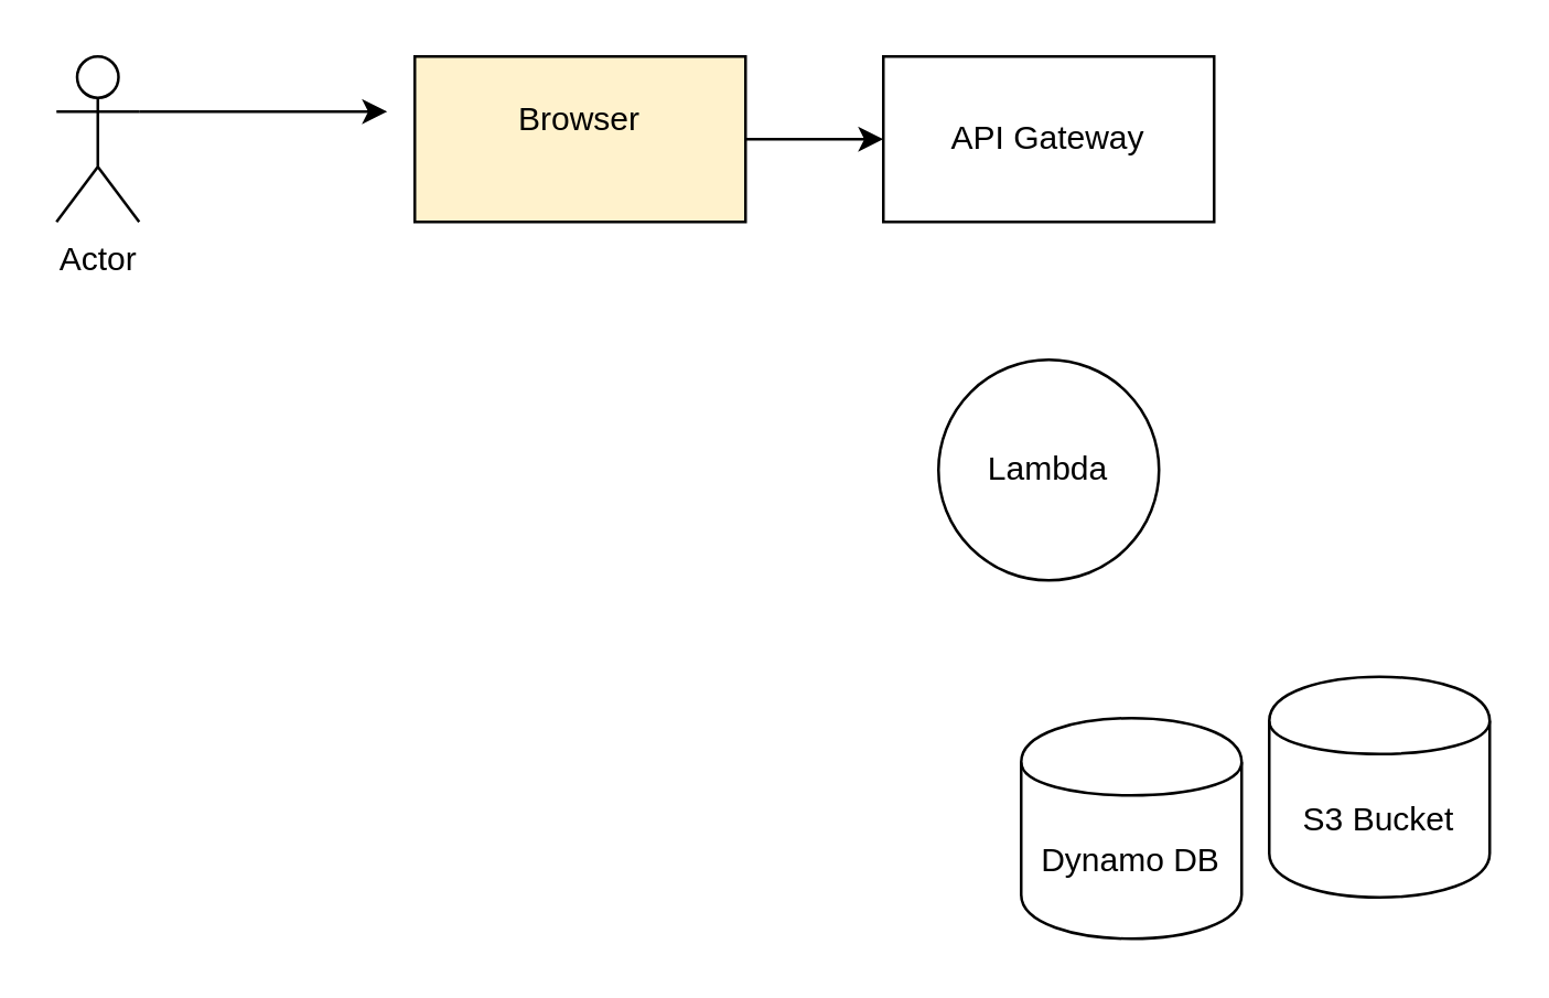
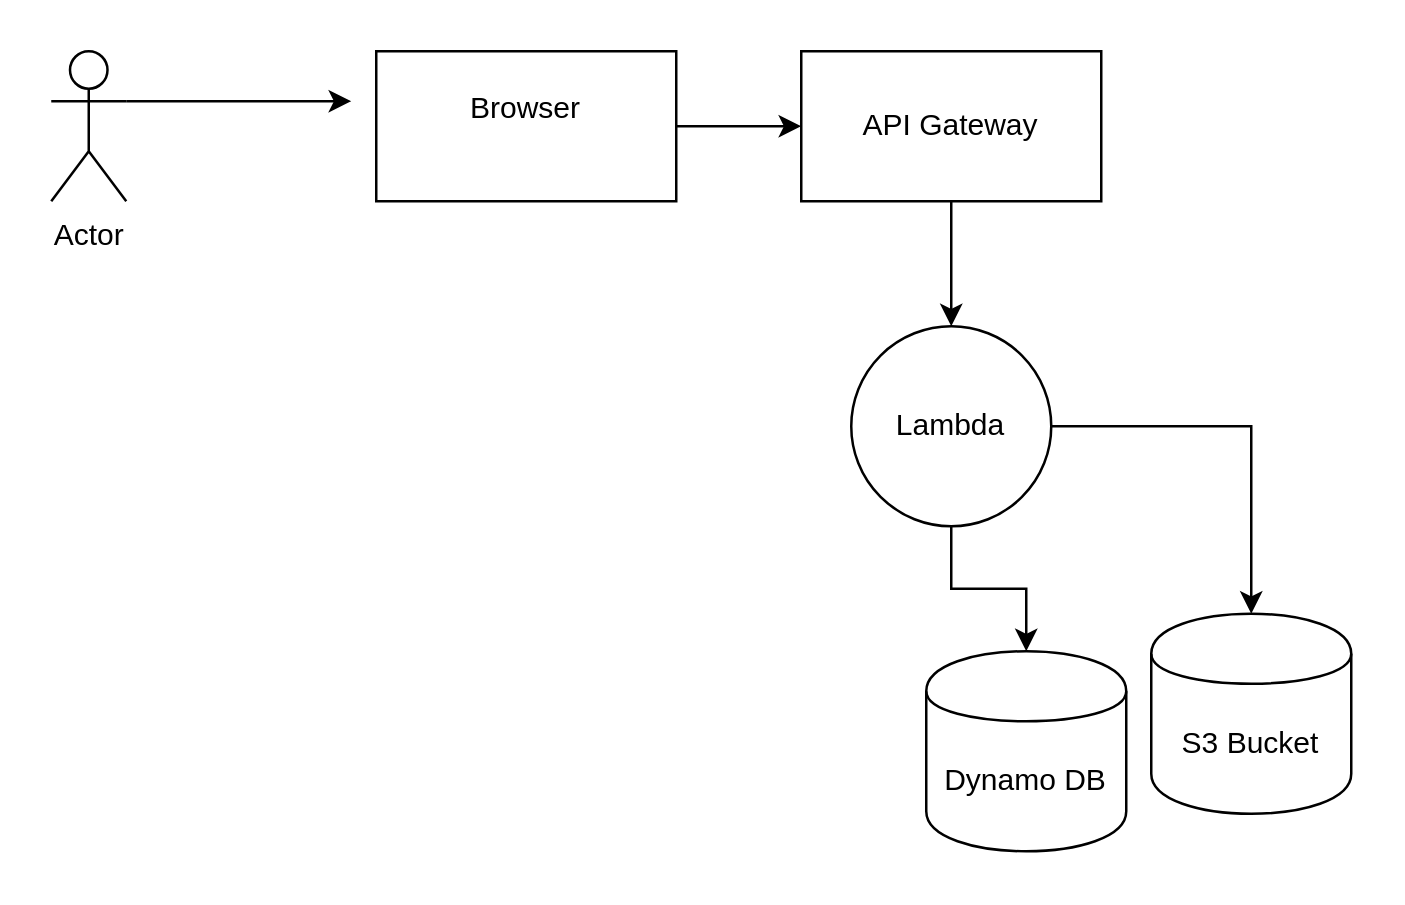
  <mxCell id="0" />
  <mxCell id="1" parent="0" />
  <mxCell id="2" style="edgeStyle=orthogonalEdgeStyle;rounded=0;orthogonalLoop=1;jettySize=auto;html=1;exitX=1;exitY=0.333;exitDx=0;exitDy=0;exitPerimeter=0;" edge="1" parent="1" source="3"><mxGeometry relative="1" as="geometry"><mxPoint x="140" y="40" as="targetPoint" /></mxGeometry></mxCell>
  <mxCell id="3" value="Actor" style="shape=umlActor;verticalLabelPosition=bottom;verticalAlign=top;html=1;outlineConnect=0;" vertex="1" parent="1"><mxGeometry x="20" y="20" width="30" height="60" as="geometry" /></mxCell>
  <mxCell id="4" style="edgeStyle=orthogonalEdgeStyle;rounded=0;orthogonalLoop=1;jettySize=auto;html=1;exitX=1;exitY=0.5;exitDx=0;exitDy=0;" edge="1" parent="1" source="5"><mxGeometry relative="1" as="geometry"><mxPoint x="320" y="50" as="targetPoint" /></mxGeometry></mxCell>
- <mxCell id="5" value="&lt;div&gt;Browser&lt;/div&gt;&lt;div&gt;&lt;br&gt;&lt;/div&gt;" style="rounded=0;whiteSpace=wrap;html=1;fillColor=#fff2cc;" vertex="1" parent="1"><mxGeometry x="150" y="20" width="120" height="60" as="geometry" /></mxCell>
+ <mxCell id="5" value="&lt;div&gt;Browser&lt;/div&gt;&lt;div&gt;&lt;br&gt;&lt;/div&gt;" style="rounded=0;whiteSpace=wrap;html=1;" vertex="1" parent="1"><mxGeometry x="150" y="20" width="120" height="60" as="geometry" /></mxCell>
+ <mxCell id="6" style="edgeStyle=orthogonalEdgeStyle;rounded=0;orthogonalLoop=1;jettySize=auto;html=1;exitX=0.5;exitY=1;exitDx=0;exitDy=0;" edge="1" parent="1" source="7" target="10"><mxGeometry relative="1" as="geometry" /></mxCell>
  <mxCell id="7" value="API Gateway" style="rounded=0;whiteSpace=wrap;html=1;" vertex="1" parent="1"><mxGeometry x="320" y="20" width="120" height="60" as="geometry" /></mxCell>
+ <mxCell id="8" style="edgeStyle=orthogonalEdgeStyle;rounded=0;orthogonalLoop=1;jettySize=auto;html=1;exitX=0.5;exitY=1;exitDx=0;exitDy=0;" edge="1" parent="1" source="10" target="11"><mxGeometry relative="1" as="geometry" /></mxCell>
+ <mxCell id="9" style="edgeStyle=orthogonalEdgeStyle;rounded=0;orthogonalLoop=1;jettySize=auto;html=1;" edge="1" parent="1" source="10" target="12"><mxGeometry relative="1" as="geometry" /></mxCell>
  <mxCell id="10" value="Lambda" style="ellipse;whiteSpace=wrap;html=1;aspect=fixed;" vertex="1" parent="1"><mxGeometry x="340" y="130" width="80" height="80" as="geometry" /></mxCell>
  <mxCell id="11" value="Dynamo DB" style="shape=cylinder;whiteSpace=wrap;html=1;boundedLbl=1;backgroundOutline=1;" vertex="1" parent="1"><mxGeometry x="370" y="260" width="80" height="80" as="geometry" /></mxCell>
  <mxCell id="12" value="S3 Bucket" style="shape=cylinder;whiteSpace=wrap;html=1;boundedLbl=1;backgroundOutline=1;" vertex="1" parent="1"><mxGeometry x="460" y="245" width="80" height="80" as="geometry" /></mxCell>
